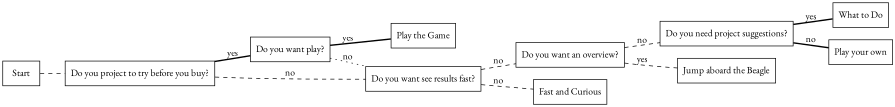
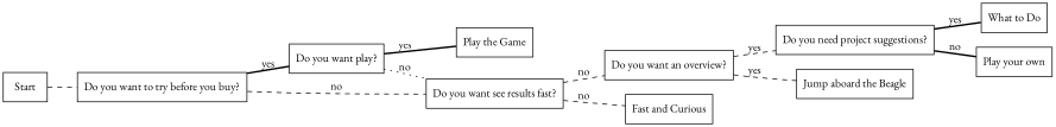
  strict graph {
    fontname="EB Garamond"
    rankdir=LR
    node [fontname="EB Garamond" shape=rectangle]
    edge [fontname="EB Garamond" style=dashed]
    n1 [label=Start]
-   n2 [label="Do you project to try before you buy?"]
+   n2 [label="Do you want to try before you buy?"]
    n3 [label="Do you want play?"]
    n4 [label="Do you want see results fast?"]
    n5 [label="Play the Game"]
    n6 [label="Do you want an overview?"]
    n7 [label="Fast and Curious"]
    n8 [label="Do you need project suggestions?"]
    n9 [label="Jump aboard the Beagle"]
    n10 [label="What to Do"]
    n11 [label="Play your own"]
    n1 -- n2
    n2 -- n3 [label=yes style=bold]
    n2 -- n4 [label=no]
    n3 -- n4 [label=no style=dotted]
    n3 -- n5 [label=yes style=bold]
    n4 -- n6 [label=no]
    n4 -- n7 [label=no]
-   n6 -- n8 [label=no]
+   n6 -- n8 [label=yes]
    n6 -- n9 [label=yes]
    n8 -- n10 [label=yes style=bold]
    n8 -- n11 [label=no style=bold]
  }
